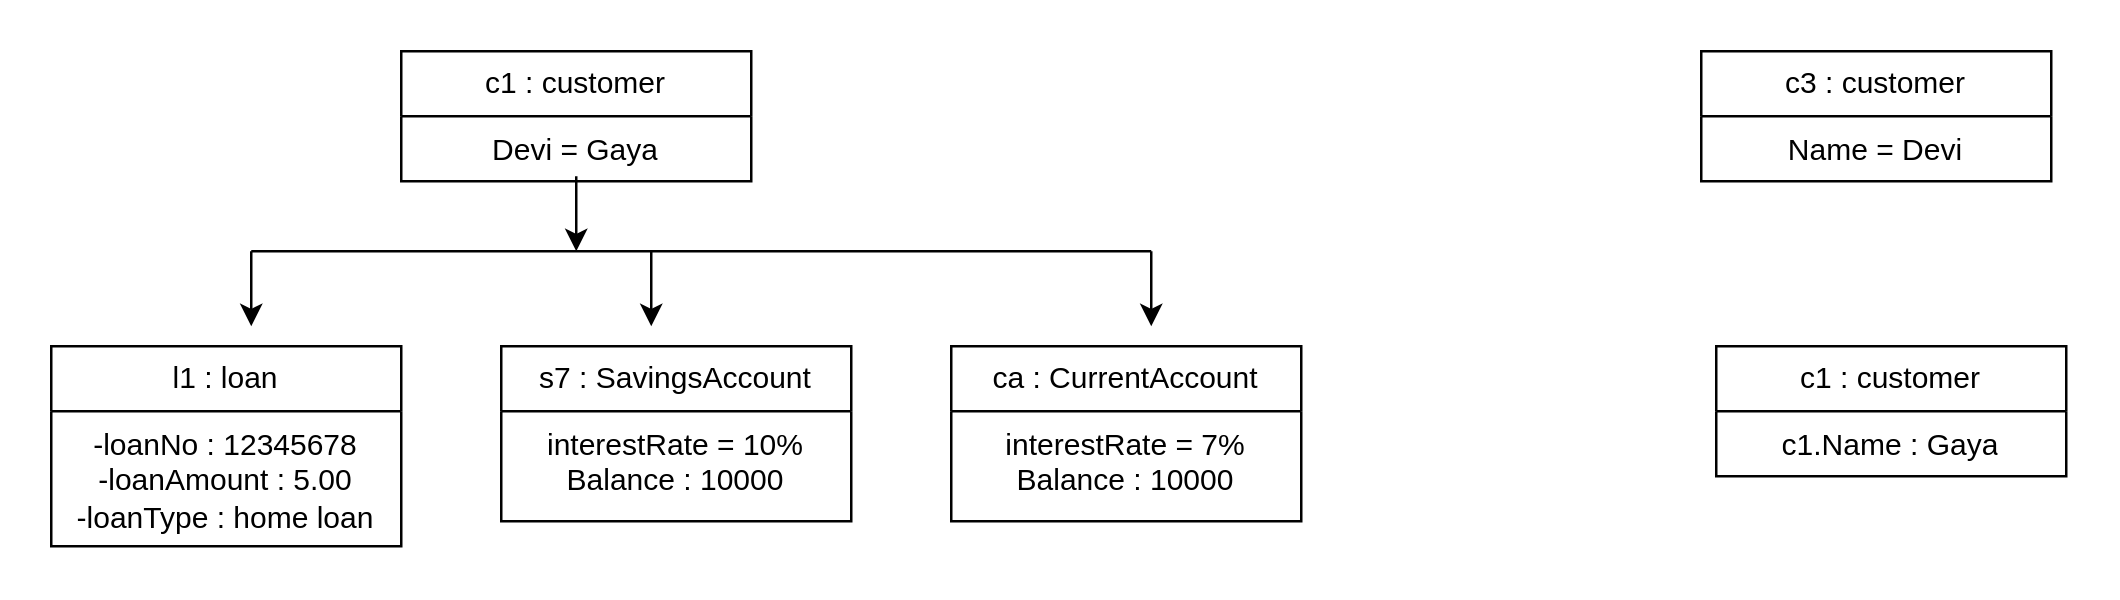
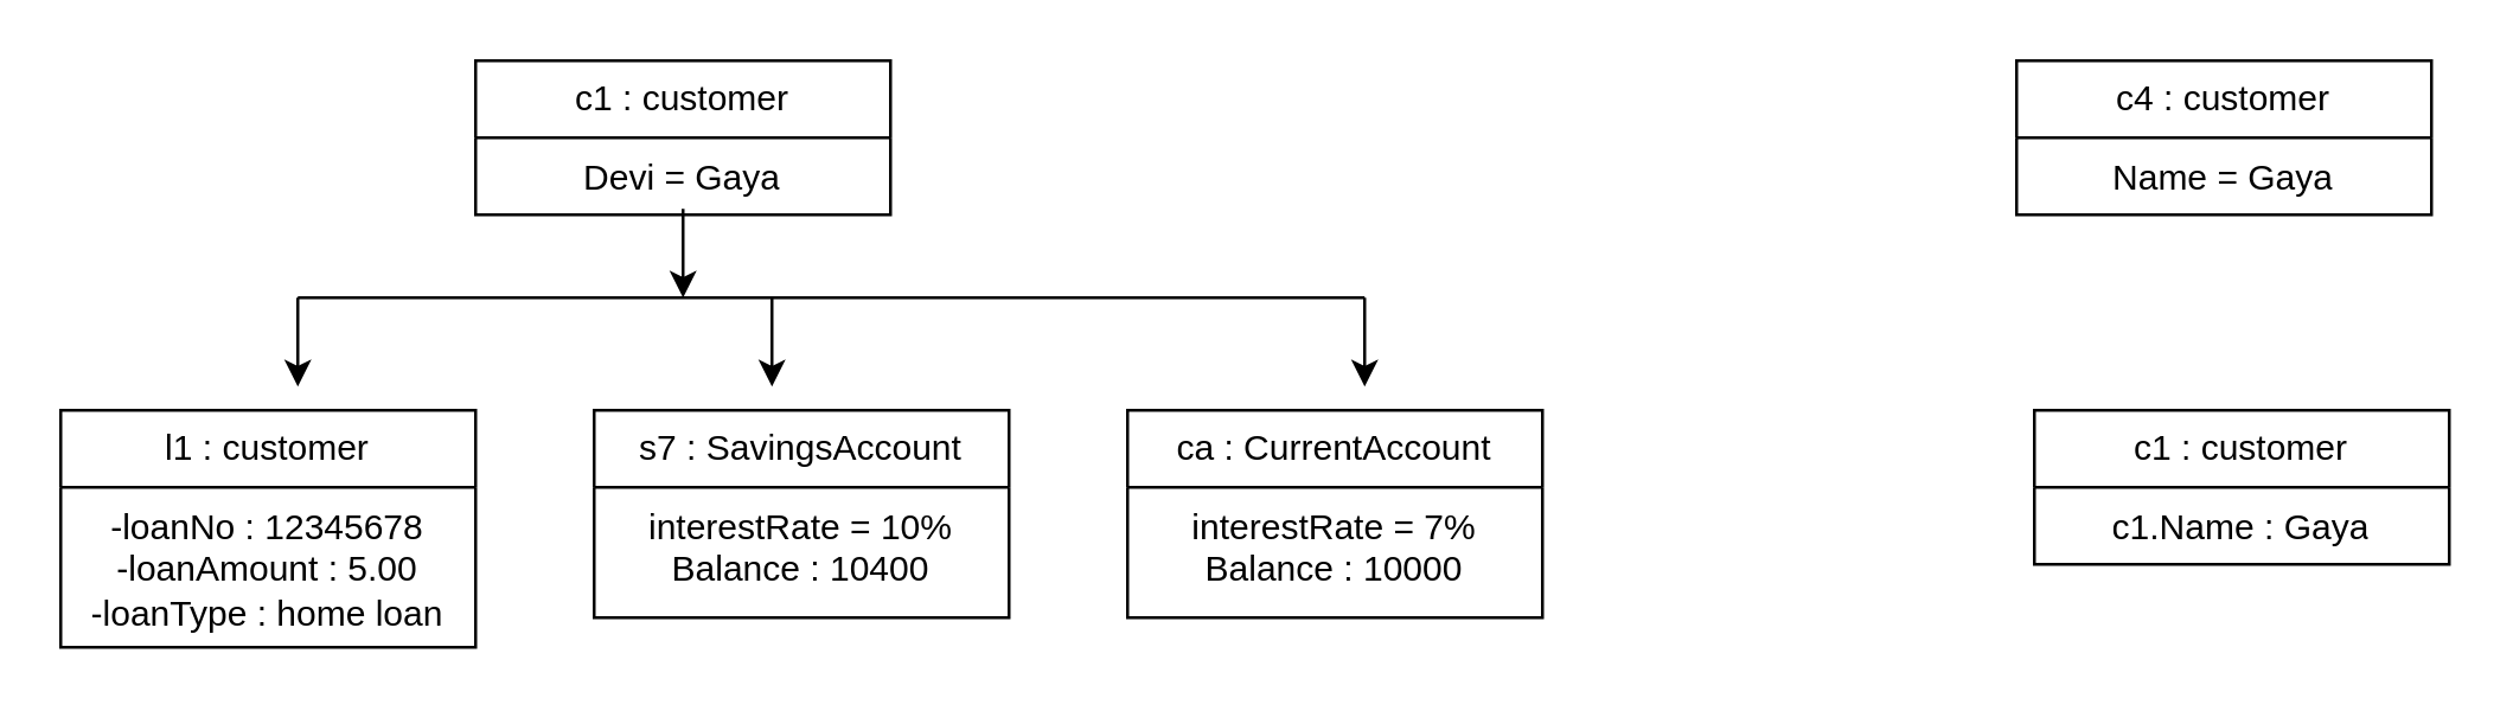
  <mxCell id="0" />
  <mxCell id="1" parent="0" />
  <mxCell id="2" value="c1 : customer" style="swimlane;fontStyle=0;childLayout=stackLayout;horizontal=1;startSize=26;fillColor=none;horizontalStack=0;resizeParent=1;resizeParentMax=0;resizeLast=0;collapsible=1;marginBottom=0;whiteSpace=wrap;html=1;" vertex="1" parent="1"><mxGeometry x="160" y="20" width="140" height="52" as="geometry" /></mxCell>
  <mxCell id="3" value="Devi = Gaya" style="text;strokeColor=none;fillColor=none;align=center;verticalAlign=top;spacingLeft=4;spacingRight=4;overflow=hidden;rotatable=0;points=[[0,0.5],[1,0.5]];portConstraint=eastwest;whiteSpace=wrap;html=1;" vertex="1" parent="2"><mxGeometry y="26" width="140" height="26" as="geometry" /></mxCell>
- <mxCell id="4" value="c3 : customer" style="swimlane;fontStyle=0;childLayout=stackLayout;horizontal=1;startSize=26;fillColor=none;horizontalStack=0;resizeParent=1;resizeParentMax=0;resizeLast=0;collapsible=1;marginBottom=0;whiteSpace=wrap;html=1;" vertex="1" parent="1"><mxGeometry x="680" y="20" width="140" height="52" as="geometry" /></mxCell>
- <mxCell id="5" value="Name = Devi" style="text;strokeColor=none;fillColor=none;align=center;verticalAlign=top;spacingLeft=4;spacingRight=4;overflow=hidden;rotatable=0;points=[[0,0.5],[1,0.5]];portConstraint=eastwest;whiteSpace=wrap;html=1;" vertex="1" parent="4"><mxGeometry y="26" width="140" height="26" as="geometry" /></mxCell>
+ <mxCell id="4" value="c4 : customer" style="swimlane;fontStyle=0;childLayout=stackLayout;horizontal=1;startSize=26;fillColor=none;horizontalStack=0;resizeParent=1;resizeParentMax=0;resizeLast=0;collapsible=1;marginBottom=0;whiteSpace=wrap;html=1;" vertex="1" parent="1"><mxGeometry x="680" y="20" width="140" height="52" as="geometry" /></mxCell>
+ <mxCell id="5" value="Name = Gaya" style="text;strokeColor=none;fillColor=none;align=center;verticalAlign=top;spacingLeft=4;spacingRight=4;overflow=hidden;rotatable=0;points=[[0,0.5],[1,0.5]];portConstraint=eastwest;whiteSpace=wrap;html=1;" vertex="1" parent="4"><mxGeometry y="26" width="140" height="26" as="geometry" /></mxCell>
  <mxCell id="6" value="c1 : customer" style="swimlane;fontStyle=0;childLayout=stackLayout;horizontal=1;startSize=26;fillColor=none;horizontalStack=0;resizeParent=1;resizeParentMax=0;resizeLast=0;collapsible=1;marginBottom=0;whiteSpace=wrap;html=1;" vertex="1" parent="1"><mxGeometry x="686" y="138" width="140" height="52" as="geometry" /></mxCell>
  <mxCell id="7" value="c1.Name : Gaya" style="text;strokeColor=none;fillColor=none;align=center;verticalAlign=top;spacingLeft=4;spacingRight=4;overflow=hidden;rotatable=0;points=[[0,0.5],[1,0.5]];portConstraint=eastwest;whiteSpace=wrap;html=1;" vertex="1" parent="6"><mxGeometry y="26" width="140" height="26" as="geometry" /></mxCell>
  <mxCell id="8" value="ca : CurrentAccount" style="swimlane;fontStyle=0;childLayout=stackLayout;horizontal=1;startSize=26;fillColor=none;horizontalStack=0;resizeParent=1;resizeParentMax=0;resizeLast=0;collapsible=1;marginBottom=0;whiteSpace=wrap;html=1;" vertex="1" parent="1"><mxGeometry x="380" y="138" width="140" height="70" as="geometry" /></mxCell>
  <mxCell id="9" value="interestRate = 7%&lt;br style=&quot;border-color: var(--border-color);&quot;&gt;Balance : 10000" style="text;strokeColor=none;fillColor=none;align=center;verticalAlign=top;spacingLeft=4;spacingRight=4;overflow=hidden;rotatable=0;points=[[0,0.5],[1,0.5]];portConstraint=eastwest;whiteSpace=wrap;html=1;" vertex="1" parent="8"><mxGeometry y="26" width="140" height="44" as="geometry" /></mxCell>
  <mxCell id="10" value="s7 : SavingsAccount" style="swimlane;fontStyle=0;childLayout=stackLayout;horizontal=1;startSize=26;fillColor=none;horizontalStack=0;resizeParent=1;resizeParentMax=0;resizeLast=0;collapsible=1;marginBottom=0;whiteSpace=wrap;html=1;" vertex="1" parent="1"><mxGeometry x="200" y="138" width="140" height="70" as="geometry" /></mxCell>
- <mxCell id="11" value="interestRate = 10%&lt;br&gt;Balance : 10000" style="text;strokeColor=none;fillColor=none;align=center;verticalAlign=top;spacingLeft=4;spacingRight=4;overflow=hidden;rotatable=0;points=[[0,0.5],[1,0.5]];portConstraint=eastwest;whiteSpace=wrap;html=1;" vertex="1" parent="10"><mxGeometry y="26" width="140" height="44" as="geometry" /></mxCell>
- <mxCell id="12" value="l1 : loan" style="swimlane;fontStyle=0;childLayout=stackLayout;horizontal=1;startSize=26;fillColor=none;horizontalStack=0;resizeParent=1;resizeParentMax=0;resizeLast=0;collapsible=1;marginBottom=0;whiteSpace=wrap;html=1;" vertex="1" parent="1"><mxGeometry x="20" y="138" width="140" height="80" as="geometry" /></mxCell>
+ <mxCell id="11" value="interestRate = 10%&lt;br&gt;Balance : 10400" style="text;strokeColor=none;fillColor=none;align=center;verticalAlign=top;spacingLeft=4;spacingRight=4;overflow=hidden;rotatable=0;points=[[0,0.5],[1,0.5]];portConstraint=eastwest;whiteSpace=wrap;html=1;" vertex="1" parent="10"><mxGeometry y="26" width="140" height="44" as="geometry" /></mxCell>
+ <mxCell id="12" value="l1 : customer" style="swimlane;fontStyle=0;childLayout=stackLayout;horizontal=1;startSize=26;fillColor=none;horizontalStack=0;resizeParent=1;resizeParentMax=0;resizeLast=0;collapsible=1;marginBottom=0;whiteSpace=wrap;html=1;" vertex="1" parent="1"><mxGeometry x="20" y="138" width="140" height="80" as="geometry" /></mxCell>
  <mxCell id="13" value="-loanNo : 12345678&lt;br style=&quot;border-color: var(--border-color); text-align: left;&quot;&gt;&lt;span style=&quot;text-align: left;&quot;&gt;-loanAmount : 5.00&lt;/span&gt;&lt;br style=&quot;border-color: var(--border-color); text-align: left;&quot;&gt;&lt;span style=&quot;text-align: left;&quot;&gt;-loanType : home loan&lt;/span&gt;" style="text;strokeColor=none;fillColor=none;align=center;verticalAlign=top;spacingLeft=4;spacingRight=4;overflow=hidden;rotatable=0;points=[[0,0.5],[1,0.5]];portConstraint=eastwest;whiteSpace=wrap;html=1;" vertex="1" parent="12"><mxGeometry y="26" width="140" height="54" as="geometry" /></mxCell>
  <mxCell id="14" value="" style="endArrow=none;html=1;rounded=0;" edge="1" parent="1"><mxGeometry width="50" height="50" relative="1" as="geometry"><mxPoint x="100" y="100" as="sourcePoint" /><mxPoint x="460" y="100" as="targetPoint" /></mxGeometry></mxCell>
  <mxCell id="15" value="" style="endArrow=classic;html=1;rounded=0;" edge="1" parent="1"><mxGeometry width="50" height="50" relative="1" as="geometry"><mxPoint x="100" y="100" as="sourcePoint" /><mxPoint x="100" y="130" as="targetPoint" /></mxGeometry></mxCell>
  <mxCell id="16" value="" style="endArrow=classic;html=1;rounded=0;" edge="1" parent="1"><mxGeometry width="50" height="50" relative="1" as="geometry"><mxPoint x="260" y="100" as="sourcePoint" /><mxPoint x="260" y="130" as="targetPoint" /></mxGeometry></mxCell>
  <mxCell id="17" value="" style="endArrow=classic;html=1;rounded=0;" edge="1" parent="1"><mxGeometry width="50" height="50" relative="1" as="geometry"><mxPoint x="460" y="100" as="sourcePoint" /><mxPoint x="460" y="130" as="targetPoint" /></mxGeometry></mxCell>
  <mxCell id="18" value="" style="endArrow=classic;html=1;rounded=0;" edge="1" parent="1"><mxGeometry width="50" height="50" relative="1" as="geometry"><mxPoint x="230" y="70" as="sourcePoint" /><mxPoint x="230" y="100" as="targetPoint" /></mxGeometry></mxCell>
